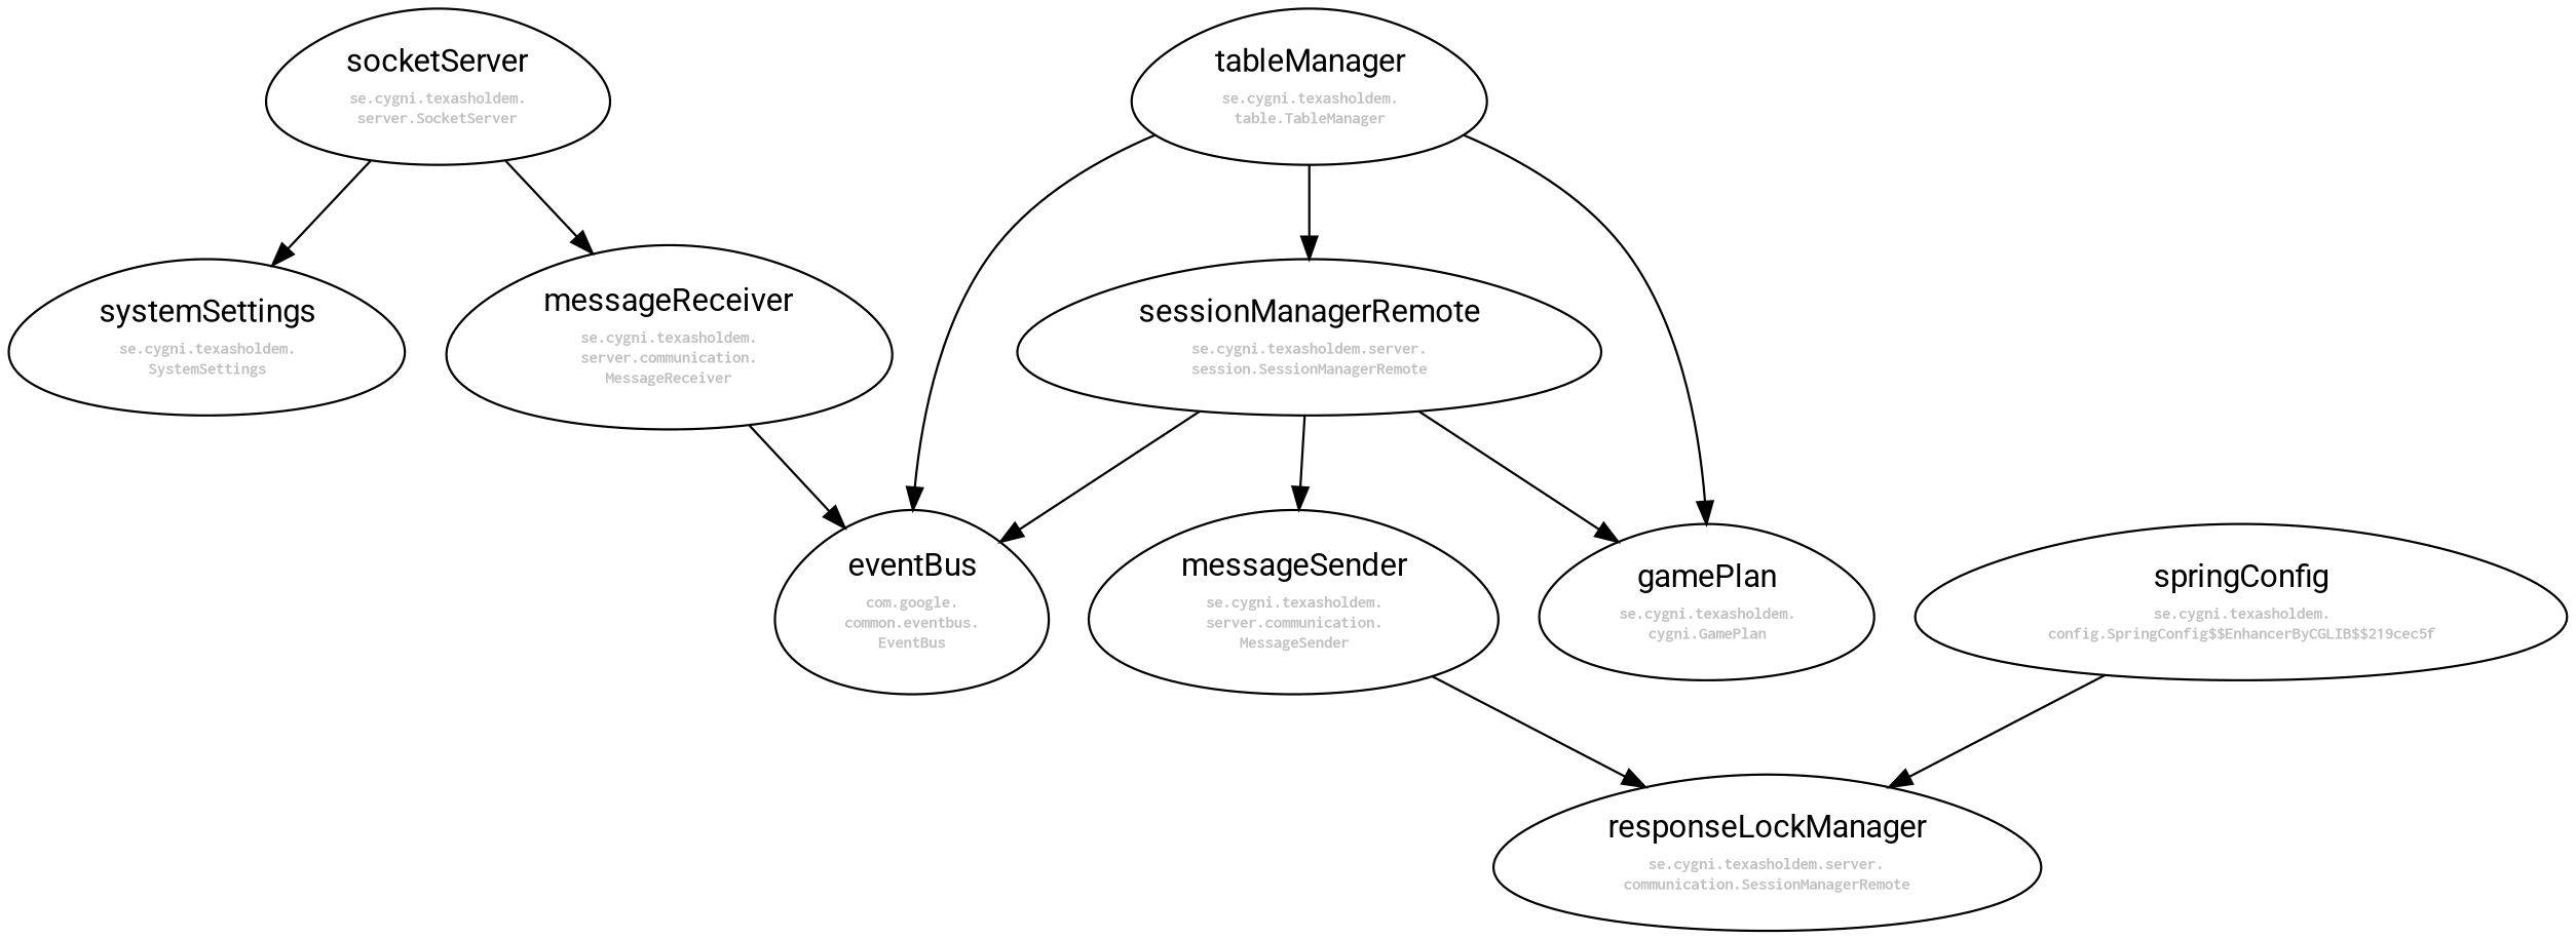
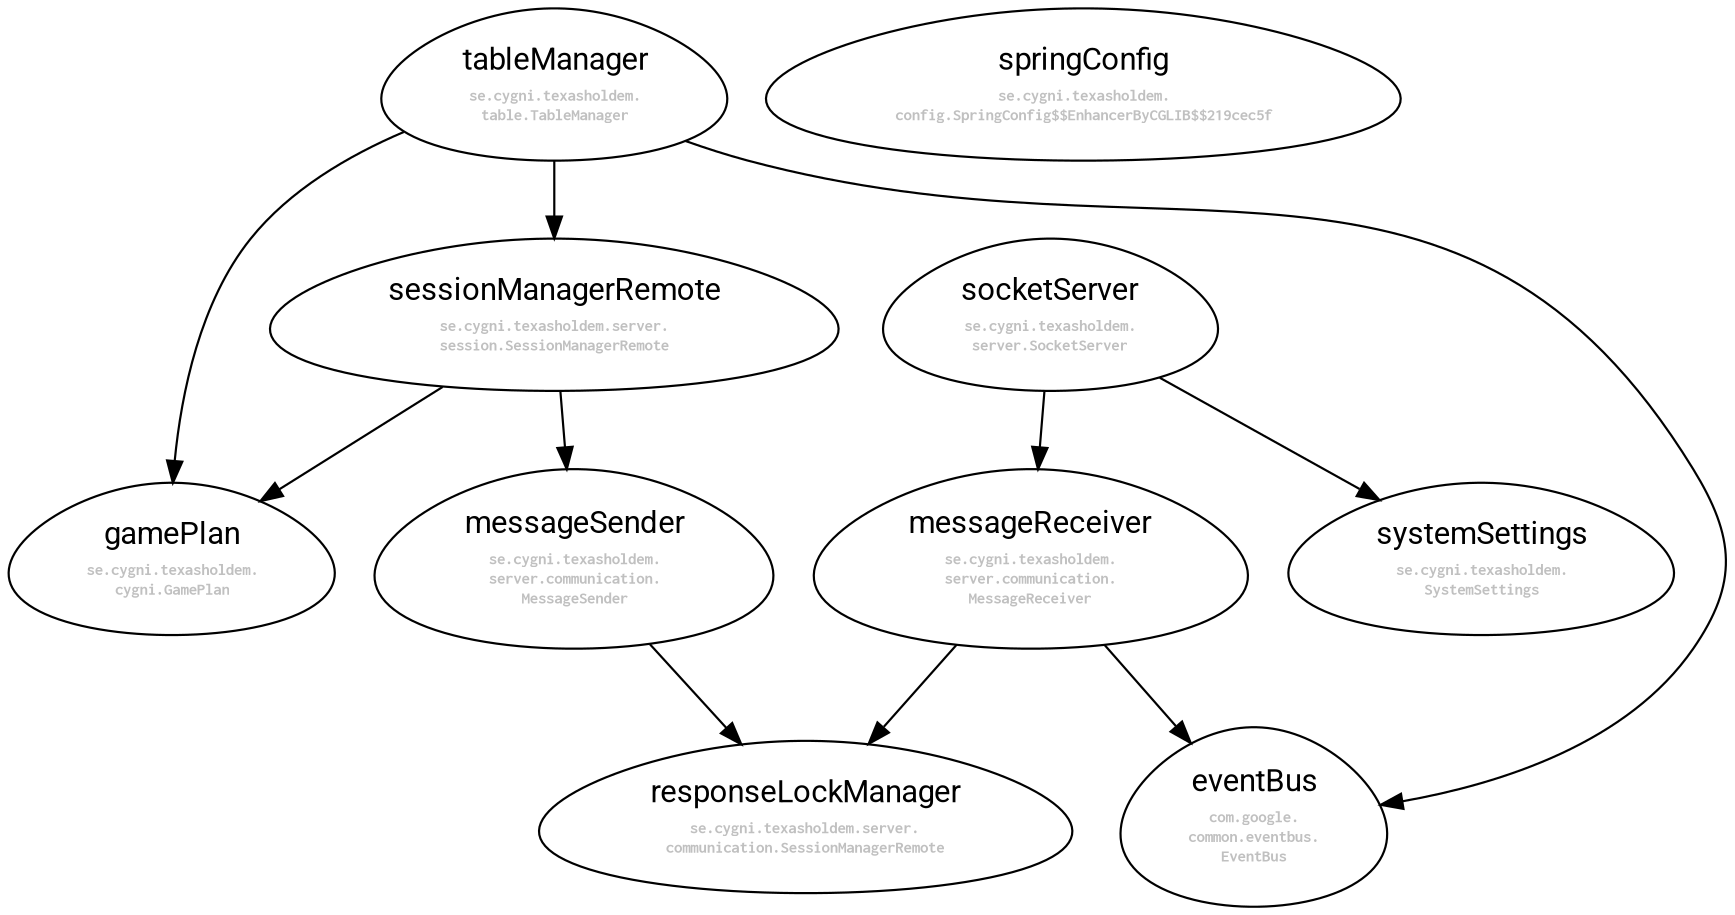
  digraph {
    fontname=Roboto
    node [fontname=Roboto shape=egg]
    edge [fontname=Roboto]
    n1 [label=<<TABLE CELLPADDING="2" BORDER="0" CELLSPACING="0"><TR><TD>eventBus</TD></TR><TR><TD><FONT POINT-SIZE="8.0" FACE="courier-bold" COLOR="grey">com.google.<BR/>common.eventbus.<BR/>EventBus</FONT></TD></TR></TABLE>>]
    n2 [label=<<TABLE CELLPADDING="2" BORDER="0" CELLSPACING="0"><TR><TD>gamePlan</TD></TR><TR><TD><FONT POINT-SIZE="8.0" FACE="courier-bold" COLOR="grey">se.cygni.texasholdem.<BR/>cygni.GamePlan</FONT></TD></TR></TABLE>>]
    n3 [label=<<TABLE CELLPADDING="2" BORDER="0" CELLSPACING="0"><TR><TD>messageReceiver</TD></TR><TR><TD><FONT POINT-SIZE="8.0" FACE="courier-bold" COLOR="grey">se.cygni.texasholdem.<BR/>server.communication.<BR/>MessageReceiver</FONT></TD></TR></TABLE>>]
    n4 [label=<<TABLE CELLPADDING="2" BORDER="0" CELLSPACING="0"><TR><TD>responseLockManager</TD></TR><TR><TD><FONT POINT-SIZE="8.0" FACE="courier-bold" COLOR="grey">se.cygni.texasholdem.server.<BR/>communication.SessionManagerRemote</FONT></TD></TR></TABLE>>]
    n5 [label=<<TABLE CELLPADDING="2" BORDER="0" CELLSPACING="0"><TR><TD>messageSender</TD></TR><TR><TD><FONT POINT-SIZE="8.0" FACE="courier-bold" COLOR="grey">se.cygni.texasholdem.<BR/>server.communication.<BR/>MessageSender</FONT></TD></TR></TABLE>>]
    n6 [label=<<TABLE CELLPADDING="2" BORDER="0" CELLSPACING="0"><TR><TD>socketServer</TD></TR><TR><TD><FONT POINT-SIZE="8.0" FACE="courier-bold" COLOR="grey">se.cygni.texasholdem.<BR/>server.SocketServer</FONT></TD></TR></TABLE>>]
    n7 [label=<<TABLE CELLPADDING="2" BORDER="0" CELLSPACING="0"><TR><TD>systemSettings</TD></TR><TR><TD><FONT POINT-SIZE="8.0" FACE="courier-bold" COLOR="grey">se.cygni.texasholdem.<BR/>SystemSettings</FONT></TD></TR></TABLE>>]
    n8 [label=<<TABLE CELLPADDING="2" BORDER="0" CELLSPACING="0"><TR><TD>sessionManagerRemote</TD></TR><TR><TD><FONT POINT-SIZE="8.0" FACE="courier-bold" COLOR="grey">se.cygni.texasholdem.server.<BR/>session.SessionManagerRemote</FONT></TD></TR></TABLE>>]
    n9 [label=<<TABLE CELLPADDING="2" BORDER="0" CELLSPACING="0"><TR><TD>springConfig</TD></TR><TR><TD><FONT POINT-SIZE="8.0" FACE="courier-bold" COLOR="grey">se.cygni.texasholdem.<BR/>config.SpringConfig$$EnhancerByCGLIB$$219cec5f</FONT></TD></TR></TABLE>>]
    n10 [label=<<TABLE CELLPADDING="2" BORDER="0" CELLSPACING="0"><TR><TD>tableManager</TD></TR><TR><TD><FONT POINT-SIZE="8.0" FACE="courier-bold" COLOR="grey">se.cygni.texasholdem.<BR/>table.TableManager</FONT></TD></TR></TABLE>>]
    n3 -> n1
-   n9 -> n4
+   n3 -> n4
    n5 -> n4
    n6 -> n3
    n6 -> n7
-   n8 -> n1
    n8 -> n2
    n8 -> n5
    n10 -> n1
    n10 -> n2
    n10 -> n8
  }
